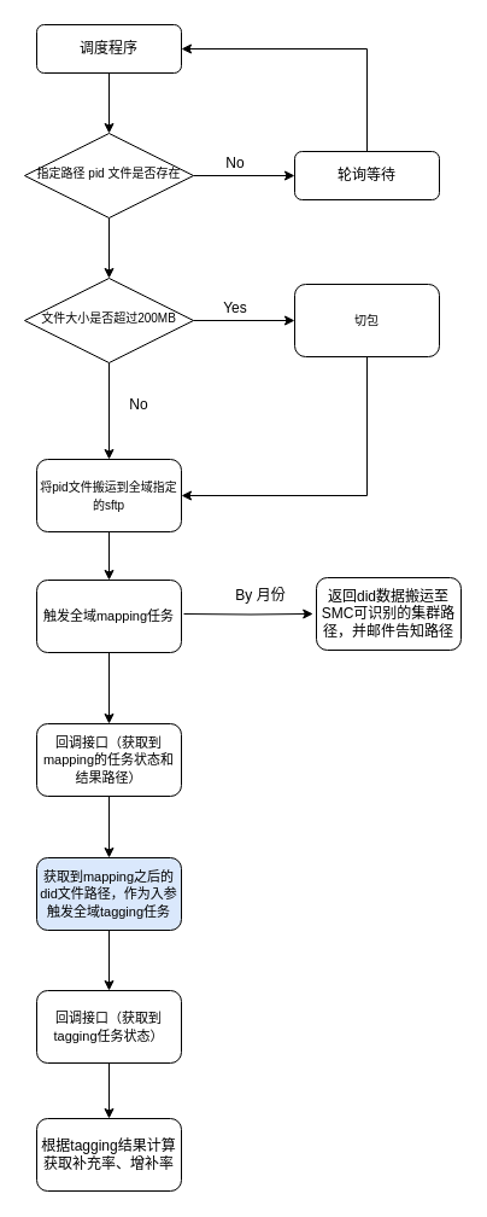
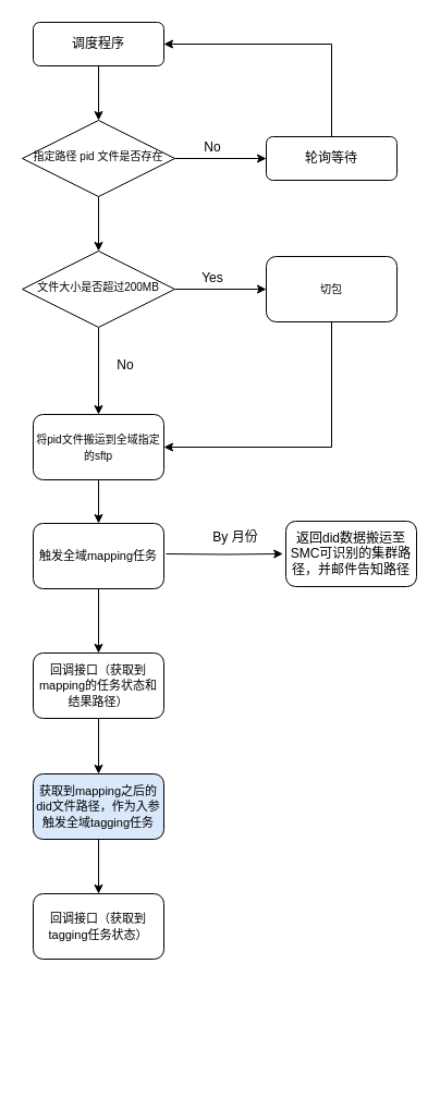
  <mxCell id="0" />
  <mxCell id="1" parent="0" />
  <mxCell id="2" style="edgeStyle=orthogonalEdgeStyle;rounded=0;orthogonalLoop=1;jettySize=auto;html=1;exitX=0.5;exitY=1;exitDx=0;exitDy=0;entryX=0.5;entryY=0;entryDx=0;entryDy=0;" parent="1" source="3" target="6" edge="1"><mxGeometry relative="1" as="geometry" /></mxCell>
  <mxCell id="3" value="调度程序" style="rounded=1;whiteSpace=wrap;html=1;fontSize=12;glass=0;strokeWidth=1;shadow=0;" parent="1" vertex="1"><mxGeometry x="30" y="20" width="120" height="40" as="geometry" /></mxCell>
  <mxCell id="4" style="edgeStyle=orthogonalEdgeStyle;rounded=0;orthogonalLoop=1;jettySize=auto;html=1;exitX=0.5;exitY=1;exitDx=0;exitDy=0;entryX=0.5;entryY=0;entryDx=0;entryDy=0;" parent="1" source="6" target="13" edge="1"><mxGeometry relative="1" as="geometry" /></mxCell>
  <mxCell id="5" style="edgeStyle=orthogonalEdgeStyle;rounded=0;orthogonalLoop=1;jettySize=auto;html=1;exitX=1;exitY=0.5;exitDx=0;exitDy=0;entryX=0;entryY=0.5;entryDx=0;entryDy=0;" parent="1" source="6" target="8" edge="1"><mxGeometry relative="1" as="geometry" /></mxCell>
  <mxCell id="6" value="&lt;font style=&quot;font-size: 10px;&quot;&gt;指定路径 pid 文件是否存在&lt;/font&gt;" style="rhombus;whiteSpace=wrap;html=1;shadow=0;fontFamily=Helvetica;fontSize=12;align=center;strokeWidth=1;spacing=6;spacingTop=-4;" parent="1" vertex="1"><mxGeometry x="20" y="110" width="140" height="70" as="geometry" /></mxCell>
  <mxCell id="7" style="edgeStyle=orthogonalEdgeStyle;rounded=0;orthogonalLoop=1;jettySize=auto;html=1;exitX=0.5;exitY=0;exitDx=0;exitDy=0;entryX=1;entryY=0.5;entryDx=0;entryDy=0;" parent="1" source="8" target="3" edge="1"><mxGeometry relative="1" as="geometry" /></mxCell>
  <mxCell id="8" value="轮询等待" style="rounded=1;whiteSpace=wrap;html=1;fontSize=12;glass=0;strokeWidth=1;shadow=0;" parent="1" vertex="1"><mxGeometry x="244" y="125" width="120" height="40" as="geometry" /></mxCell>
  <mxCell id="9" style="edgeStyle=orthogonalEdgeStyle;rounded=0;orthogonalLoop=1;jettySize=auto;html=1;exitX=0.5;exitY=1;exitDx=0;exitDy=0;" parent="1" source="10" target="19" edge="1"><mxGeometry relative="1" as="geometry" /></mxCell>
  <mxCell id="10" value="&lt;font style=&quot;font-size: 10px;&quot;&gt;将pid文件搬运到全域指定的sftp&lt;/font&gt;" style="rounded=1;whiteSpace=wrap;html=1;" parent="1" vertex="1"><mxGeometry x="30" y="380" width="120" height="60" as="geometry" /></mxCell>
  <mxCell id="11" style="edgeStyle=orthogonalEdgeStyle;rounded=0;orthogonalLoop=1;jettySize=auto;html=1;exitX=1;exitY=0.5;exitDx=0;exitDy=0;entryX=0;entryY=0.5;entryDx=0;entryDy=0;" parent="1" source="13" target="15" edge="1"><mxGeometry relative="1" as="geometry" /></mxCell>
  <mxCell id="12" style="edgeStyle=orthogonalEdgeStyle;rounded=0;orthogonalLoop=1;jettySize=auto;html=1;exitX=0.5;exitY=1;exitDx=0;exitDy=0;" parent="1" source="13" target="10" edge="1"><mxGeometry relative="1" as="geometry" /></mxCell>
  <mxCell id="13" value="&lt;span style=&quot;font-size: 10px;&quot;&gt;文件大小是否超过200MB&lt;/span&gt;" style="rhombus;whiteSpace=wrap;html=1;shadow=0;fontFamily=Helvetica;fontSize=12;align=center;strokeWidth=1;spacing=6;spacingTop=-4;" parent="1" vertex="1"><mxGeometry x="20" y="230" width="140" height="70" as="geometry" /></mxCell>
  <mxCell id="14" style="edgeStyle=orthogonalEdgeStyle;rounded=0;orthogonalLoop=1;jettySize=auto;html=1;exitX=0.5;exitY=1;exitDx=0;exitDy=0;entryX=1;entryY=0.5;entryDx=0;entryDy=0;" parent="1" source="15" target="10" edge="1"><mxGeometry relative="1" as="geometry" /></mxCell>
  <mxCell id="15" value="&lt;font style=&quot;font-size: 10px;&quot;&gt;切包&lt;/font&gt;" style="rounded=1;whiteSpace=wrap;html=1;" parent="1" vertex="1"><mxGeometry x="244" y="235" width="120" height="60" as="geometry" /></mxCell>
  <mxCell id="16" value="No" style="text;html=1;align=center;verticalAlign=middle;whiteSpace=wrap;rounded=0;" parent="1" vertex="1"><mxGeometry x="90" y="320" width="50" height="30" as="geometry" /></mxCell>
  <mxCell id="17" value="Yes" style="text;html=1;align=center;verticalAlign=middle;whiteSpace=wrap;rounded=0;" parent="1" vertex="1"><mxGeometry x="170" y="240" width="50" height="30" as="geometry" /></mxCell>
  <mxCell id="18" style="edgeStyle=orthogonalEdgeStyle;rounded=0;orthogonalLoop=1;jettySize=auto;html=1;exitX=0.5;exitY=1;exitDx=0;exitDy=0;entryX=0.5;entryY=0;entryDx=0;entryDy=0;" edge="1" parent="1" source="19" target="30"><mxGeometry relative="1" as="geometry" /></mxCell>
  <mxCell id="19" value="&lt;font style=&quot;font-size: 11px;&quot;&gt;触发全域mapping任务&lt;/font&gt;" style="rounded=1;whiteSpace=wrap;html=1;" parent="1" vertex="1"><mxGeometry x="30" y="480" width="120" height="60" as="geometry" /></mxCell>
  <mxCell id="20" style="edgeStyle=orthogonalEdgeStyle;rounded=0;orthogonalLoop=1;jettySize=auto;html=1;exitX=0.5;exitY=1;exitDx=0;exitDy=0;entryX=0.5;entryY=0;entryDx=0;entryDy=0;" parent="1" source="22" target="25" edge="1"><mxGeometry relative="1" as="geometry" /></mxCell>
  <mxCell id="21" style="edgeStyle=orthogonalEdgeStyle;rounded=0;orthogonalLoop=1;jettySize=auto;html=1;exitX=1;exitY=0.5;exitDx=0;exitDy=0;entryX=-0.023;entryY=0.499;entryDx=0;entryDy=0;entryPerimeter=0;" parent="1" target="26" edge="1"><mxGeometry relative="1" as="geometry"><mxPoint x="302" y="508" as="targetPoint" /><mxPoint x="152" y="508" as="sourcePoint" /></mxGeometry></mxCell>
  <mxCell id="22" value="&lt;font style=&quot;font-size: 11px;&quot;&gt;获取到mapping之后的did文件路径，作为入参触发全域tagging任务&lt;/font&gt;" style="rounded=1;whiteSpace=wrap;html=1;fillColor=#dae8fc;" parent="1" vertex="1"><mxGeometry x="30" y="710" width="120" height="60" as="geometry" /></mxCell>
  <mxCell id="23" value="No" style="text;html=1;align=center;verticalAlign=middle;whiteSpace=wrap;rounded=0;" parent="1" vertex="1"><mxGeometry x="170" y="120" width="50" height="30" as="geometry" /></mxCell>
- <mxCell id="24" style="edgeStyle=orthogonalEdgeStyle;rounded=0;orthogonalLoop=1;jettySize=auto;html=1;exitX=0.5;exitY=1;exitDx=0;exitDy=0;entryX=0.5;entryY=0;entryDx=0;entryDy=0;" parent="1" source="25" target="28" edge="1"><mxGeometry relative="1" as="geometry" /></mxCell>
  <mxCell id="25" value="&lt;span style=&quot;font-size: 11px;&quot;&gt;回调接口（获取到tagging任务状态）&lt;/span&gt;" style="rounded=1;whiteSpace=wrap;html=1;" parent="1" vertex="1"><mxGeometry x="30" y="820" width="120" height="60" as="geometry" /></mxCell>
  <mxCell id="26" value="返回did数据搬运至SMC可识别的集群路径，并邮件告知路径" style="rounded=1;whiteSpace=wrap;html=1;" parent="1" vertex="1"><mxGeometry x="262" y="478" width="120" height="60" as="geometry" /></mxCell>
  <mxCell id="27" value="By 月份" style="text;html=1;align=center;verticalAlign=middle;whiteSpace=wrap;rounded=0;" parent="1" vertex="1"><mxGeometry x="186" y="478" width="60" height="30" as="geometry" /></mxCell>
- <mxCell id="28" value="根据tagging结果计算获取补充率、增补率" style="rounded=1;whiteSpace=wrap;html=1;" parent="1" vertex="1"><mxGeometry x="30" y="926" width="120" height="60" as="geometry" /></mxCell>
  <mxCell id="29" style="edgeStyle=orthogonalEdgeStyle;rounded=0;orthogonalLoop=1;jettySize=auto;html=1;exitX=0.5;exitY=1;exitDx=0;exitDy=0;entryX=0.5;entryY=0;entryDx=0;entryDy=0;" edge="1" parent="1" source="30" target="22"><mxGeometry relative="1" as="geometry" /></mxCell>
  <mxCell id="30" value="&lt;span style=&quot;font-size: 11px;&quot;&gt;回调接口（获取到mapping的任务状态和结果路径）&lt;/span&gt;" style="rounded=1;whiteSpace=wrap;html=1;" vertex="1" parent="1"><mxGeometry x="30" y="599" width="120" height="60" as="geometry" /></mxCell>
